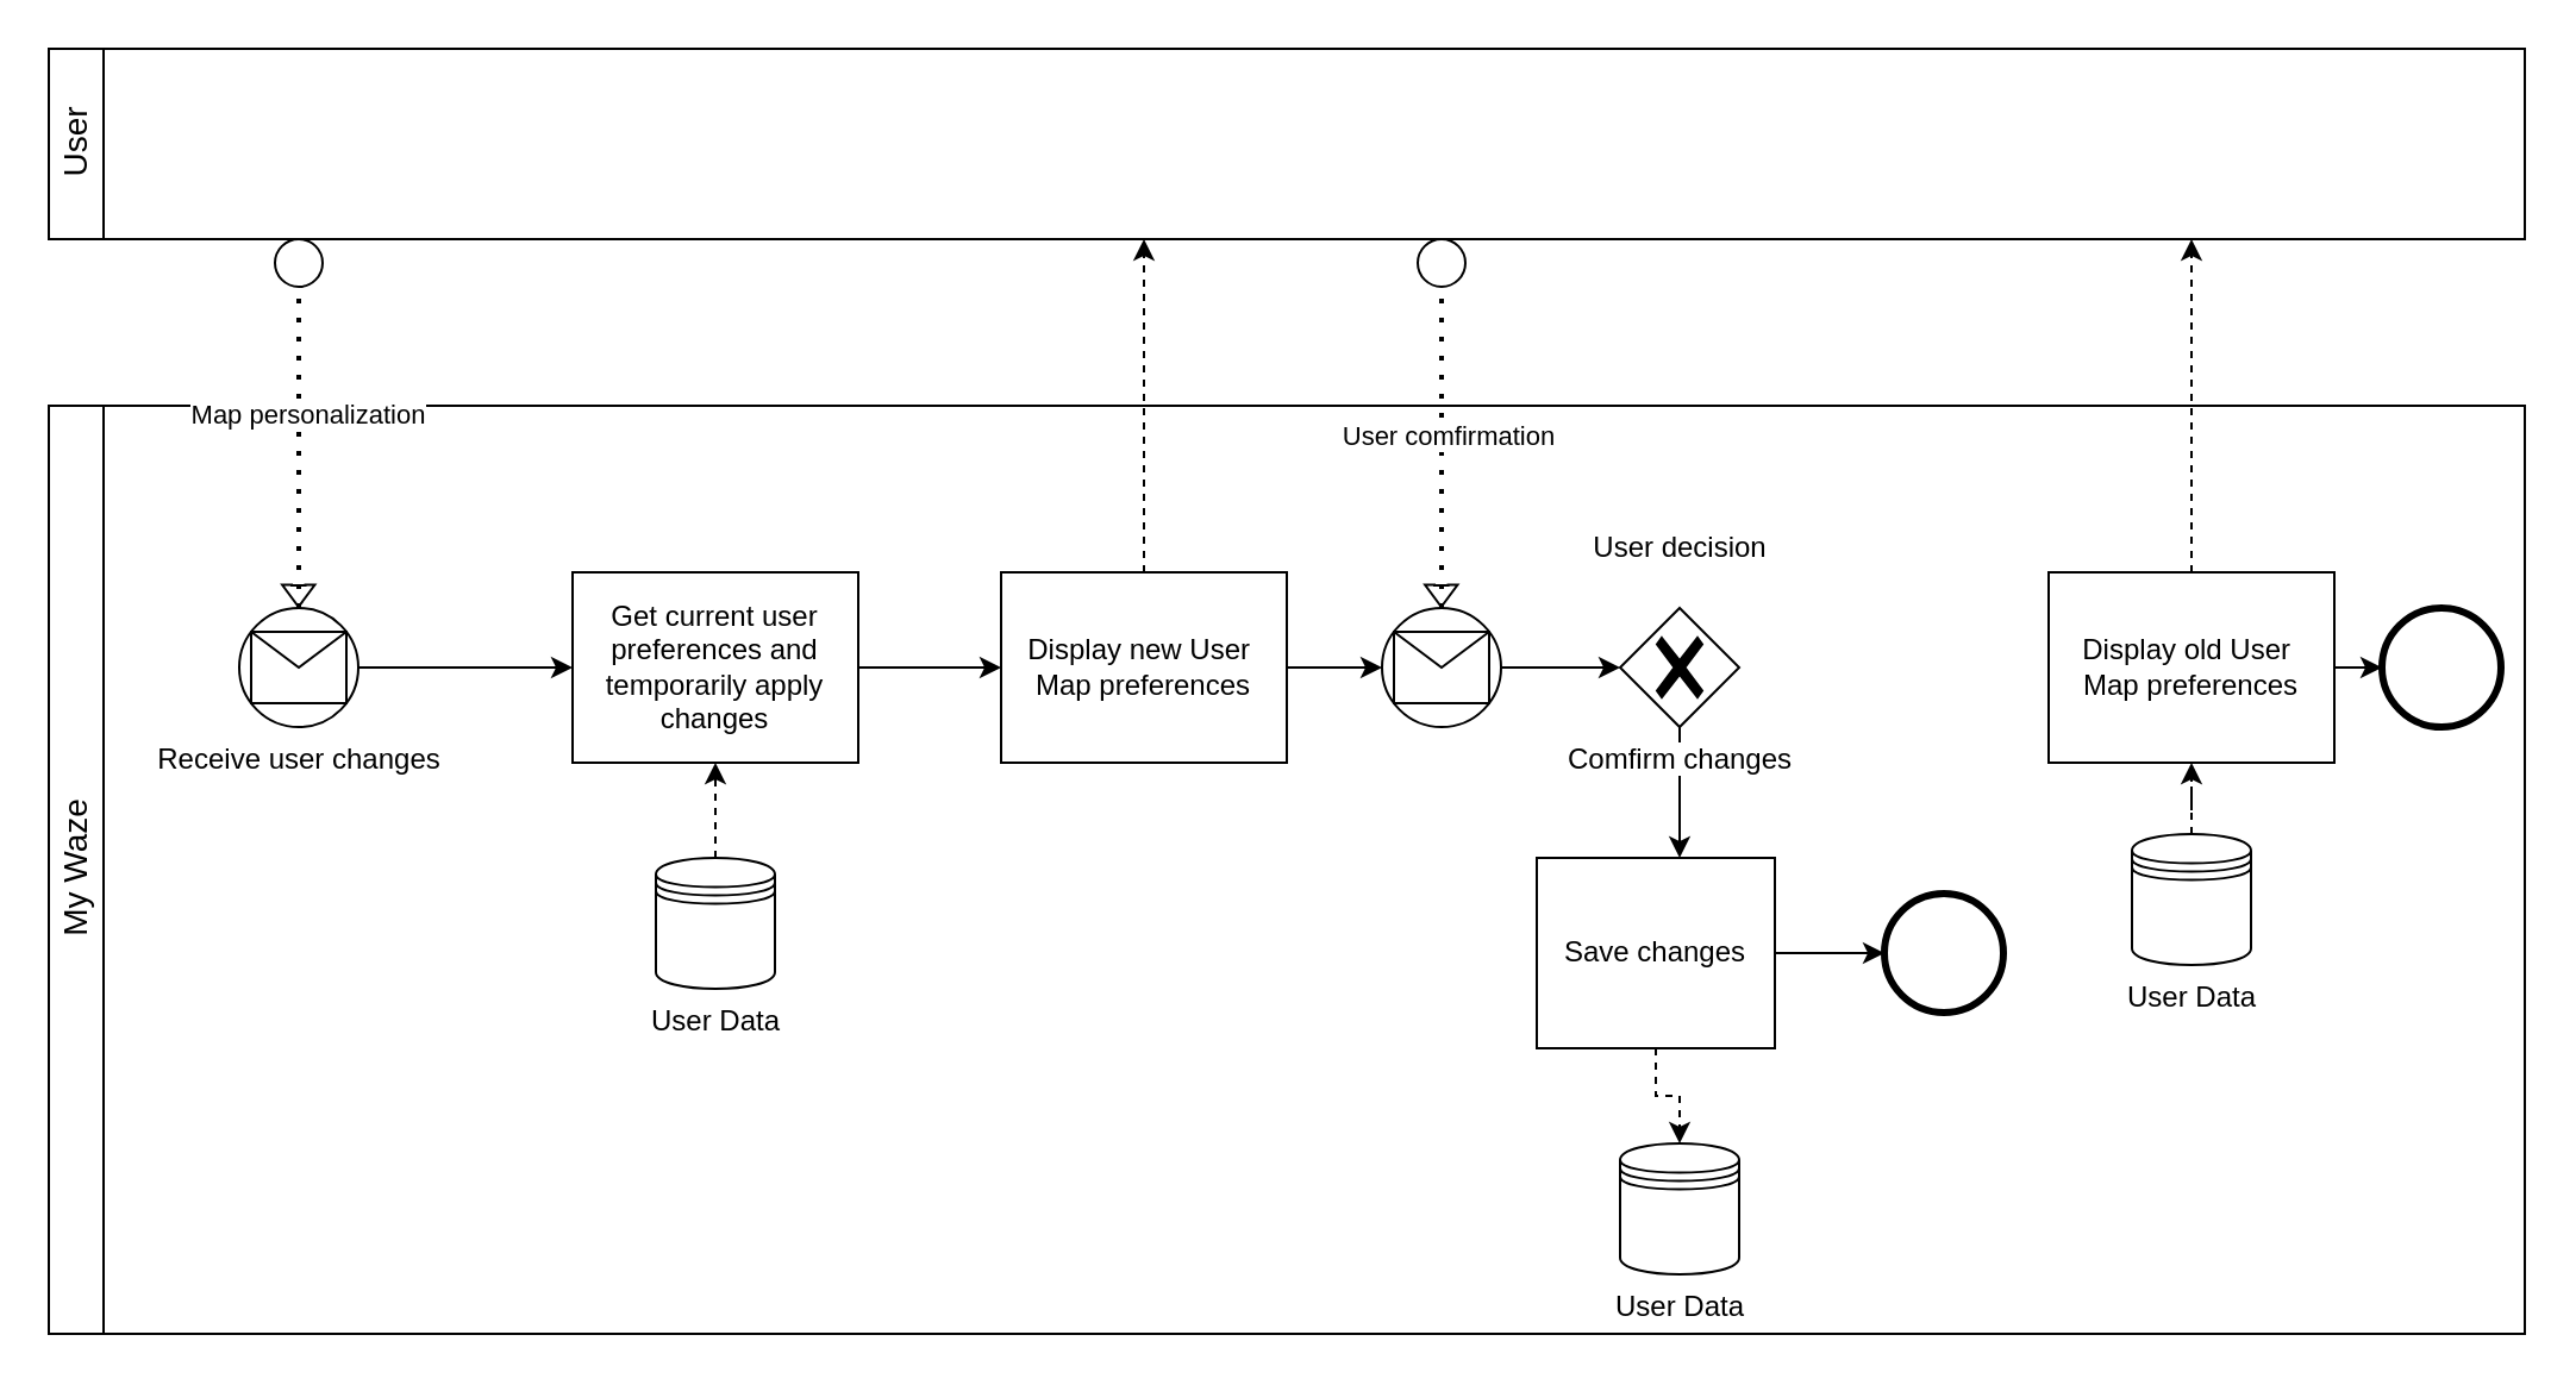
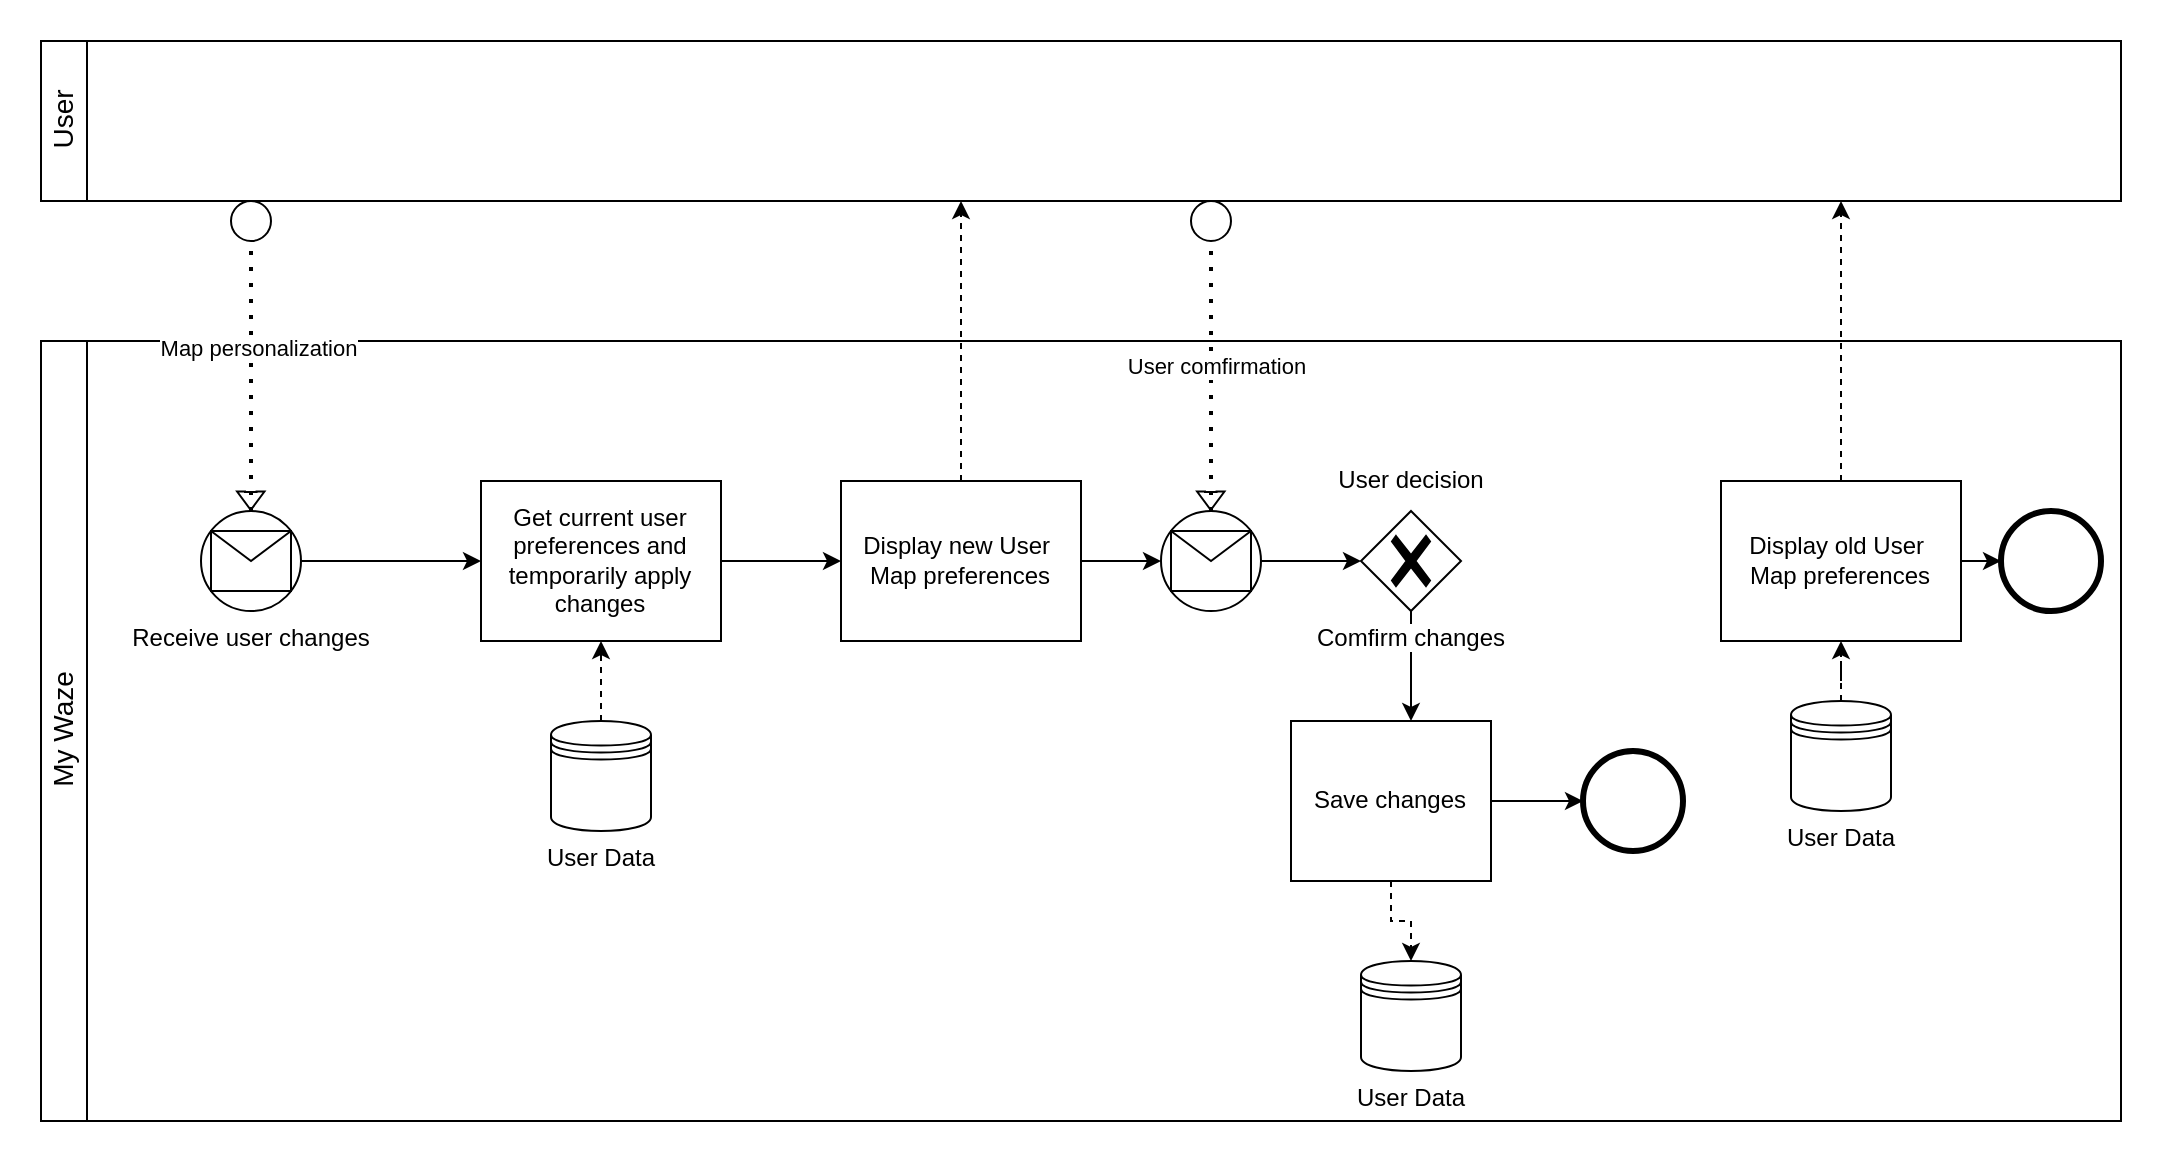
  <mxCell id="0" />
  <mxCell id="1" parent="0" />
  <mxCell id="2" value="&lt;span style=&quot;font-weight: normal;&quot;&gt;&lt;font style=&quot;font-size: 14px;&quot;&gt;User&lt;/font&gt;&lt;/span&gt;" style="swimlane;horizontal=0;whiteSpace=wrap;html=1;startSize=23;" vertex="1" parent="1"><mxGeometry x="20" y="20" width="1040" height="80" as="geometry" /></mxCell>
  <mxCell id="3" value="&lt;font style=&quot;font-size: 14px; font-weight: normal;&quot;&gt;My Waze&lt;/font&gt;" style="swimlane;horizontal=0;whiteSpace=wrap;html=1;startSize=23;" vertex="1" parent="1"><mxGeometry x="20" y="170" width="1040" height="390" as="geometry" /></mxCell>
  <mxCell id="4" value="" style="shape=mxgraph.bpmn.shape;html=1;verticalLabelPosition=bottom;labelBackgroundColor=#ffffff;verticalAlign=top;perimeter=ellipsePerimeter;outline=end;symbol=general;" vertex="1" parent="3"><mxGeometry x="980" y="85" width="50" height="50" as="geometry" /></mxCell>
  <mxCell id="5" value="" style="edgeStyle=orthogonalEdgeStyle;rounded=0;html=1;jettySize=auto;orthogonalLoop=1;exitX=1;exitY=0.5;exitDx=0;exitDy=0;exitPerimeter=0;" edge="1" parent="3" source="6"><mxGeometry relative="1" as="geometry"><mxPoint x="690" y="400" as="sourcePoint" /><mxPoint x="400" y="110" as="targetPoint" /></mxGeometry></mxCell>
  <mxCell id="6" value="Get current user preferences and temporarily apply changes" style="points=[[0.25,0,0],[0.5,0,0],[0.75,0,0],[1,0.25,0],[1,0.5,0],[1,0.75,0],[0.75,1,0],[0.5,1,0],[0.25,1,0],[0,0.75,0],[0,0.5,0],[0,0.25,0]];shape=mxgraph.bpmn.task2;whiteSpace=wrap;rectStyle=rounded;size=10;html=1;container=1;expand=0;collapsible=0;taskMarker=service;" vertex="1" parent="3"><mxGeometry x="220" y="70" width="120" height="80" as="geometry" /></mxCell>
  <mxCell id="7" value="User Data" style="shape=datastore;html=1;labelPosition=center;verticalLabelPosition=bottom;align=center;verticalAlign=top;" vertex="1" parent="3"><mxGeometry x="255" y="190" width="50" height="55" as="geometry" /></mxCell>
  <mxCell id="8" value="Receive user changes" style="shape=mxgraph.bpmn.shape;html=1;verticalLabelPosition=bottom;labelBackgroundColor=#ffffff;verticalAlign=top;perimeter=ellipsePerimeter;outline=standard;symbol=general;" vertex="1" parent="3"><mxGeometry x="80" y="85" width="50" height="50" as="geometry" /></mxCell>
  <mxCell id="9" value="" style="shape=message;whiteSpace=wrap;html=1;" vertex="1" parent="3"><mxGeometry x="85" y="95" width="40" height="30" as="geometry" /></mxCell>
  <mxCell id="10" value="" style="shape=flexArrow;endArrow=classic;html=1;rounded=0;width=5.76;endSize=2.731;endWidth=6.918;" edge="1" parent="3"><mxGeometry width="50" height="50" relative="1" as="geometry"><mxPoint x="104.89" y="75" as="sourcePoint" /><mxPoint x="104.89" y="85" as="targetPoint" /></mxGeometry></mxCell>
  <mxCell id="11" value="" style="endArrow=none;dashed=1;html=1;dashPattern=1 3;strokeWidth=2;rounded=0;exitX=0.5;exitY=0;exitDx=0;exitDy=0;" edge="1" parent="3" source="8" target="13"><mxGeometry width="50" height="50" relative="1" as="geometry"><mxPoint x="320" y="160" as="sourcePoint" /><mxPoint x="135" y="-70" as="targetPoint" /></mxGeometry></mxCell>
  <mxCell id="12" value="Map personalization" style="edgeLabel;html=1;align=center;verticalAlign=middle;resizable=0;points=[];" vertex="1" connectable="0" parent="11"><mxGeometry x="0.212" y="-3" relative="1" as="geometry"><mxPoint as="offset" /></mxGeometry></mxCell>
  <mxCell id="13" value="" style="ellipse;whiteSpace=wrap;html=1;" vertex="1" parent="3"><mxGeometry x="95" y="-70" width="20" height="20" as="geometry" /></mxCell>
  <mxCell id="14" style="edgeStyle=orthogonalEdgeStyle;rounded=0;orthogonalLoop=1;jettySize=auto;html=1;exitX=1;exitY=0.5;exitDx=0;exitDy=0;entryX=0;entryY=0.5;entryDx=0;entryDy=0;entryPerimeter=0;" edge="1" parent="3" source="8" target="6"><mxGeometry relative="1" as="geometry"><mxPoint x="200" y="110" as="targetPoint" /></mxGeometry></mxCell>
  <mxCell id="15" style="edgeStyle=orthogonalEdgeStyle;rounded=0;orthogonalLoop=1;jettySize=auto;html=1;dashed=1;" edge="1" parent="3" source="16"><mxGeometry relative="1" as="geometry"><mxPoint x="460" y="-70" as="targetPoint" /></mxGeometry></mxCell>
  <mxCell id="16" value="Display new User&amp;nbsp;&lt;div&gt;Map preferences&lt;/div&gt;" style="points=[[0.25,0,0],[0.5,0,0],[0.75,0,0],[1,0.25,0],[1,0.5,0],[1,0.75,0],[0.75,1,0],[0.5,1,0],[0.25,1,0],[0,0.75,0],[0,0.5,0],[0,0.25,0]];shape=mxgraph.bpmn.task2;whiteSpace=wrap;rectStyle=rounded;size=10;html=1;container=1;expand=0;collapsible=0;taskMarker=service;" vertex="1" parent="3"><mxGeometry x="400" y="70" width="120" height="80" as="geometry" /></mxCell>
  <mxCell id="17" value="User Data" style="shape=datastore;html=1;labelPosition=center;verticalLabelPosition=bottom;align=center;verticalAlign=top;" vertex="1" parent="3"><mxGeometry x="660" y="310" width="50" height="55" as="geometry" /></mxCell>
  <mxCell id="18" style="edgeStyle=orthogonalEdgeStyle;rounded=0;orthogonalLoop=1;jettySize=auto;html=1;entryX=0.5;entryY=1;entryDx=0;entryDy=0;entryPerimeter=0;dashed=1;" edge="1" parent="3" source="7" target="6"><mxGeometry relative="1" as="geometry" /></mxCell>
  <mxCell id="19" style="edgeStyle=orthogonalEdgeStyle;rounded=0;orthogonalLoop=1;jettySize=auto;html=1;" edge="1" parent="3" source="20"><mxGeometry relative="1" as="geometry"><mxPoint x="685" y="190" as="targetPoint" /></mxGeometry></mxCell>
  <mxCell id="20" value="Comfirm changes" style="points=[[0.25,0.25,0],[0.5,0,0],[0.75,0.25,0],[1,0.5,0],[0.75,0.75,0],[0.5,1,0],[0.25,0.75,0],[0,0.5,0]];shape=mxgraph.bpmn.gateway2;html=1;verticalLabelPosition=bottom;labelBackgroundColor=#ffffff;verticalAlign=top;align=center;perimeter=rhombusPerimeter;outlineConnect=0;outline=none;symbol=none;gwType=exclusive;" vertex="1" parent="3"><mxGeometry x="660" y="85" width="50" height="50" as="geometry" /></mxCell>
  <mxCell id="21" style="edgeStyle=orthogonalEdgeStyle;rounded=0;orthogonalLoop=1;jettySize=auto;html=1;entryX=0;entryY=0.5;entryDx=0;entryDy=0;" edge="1" parent="3" source="23" target="24"><mxGeometry relative="1" as="geometry"><mxPoint x="850" y="230" as="targetPoint" /></mxGeometry></mxCell>
  <mxCell id="22" style="edgeStyle=orthogonalEdgeStyle;rounded=0;orthogonalLoop=1;jettySize=auto;html=1;entryX=0.5;entryY=0;entryDx=0;entryDy=0;dashed=1;" edge="1" parent="3" source="23" target="17"><mxGeometry relative="1" as="geometry" /></mxCell>
  <mxCell id="23" value="Save changes" style="points=[[0.25,0,0],[0.5,0,0],[0.75,0,0],[1,0.25,0],[1,0.5,0],[1,0.75,0],[0.75,1,0],[0.5,1,0],[0.25,1,0],[0,0.75,0],[0,0.5,0],[0,0.25,0]];shape=mxgraph.bpmn.task2;whiteSpace=wrap;rectStyle=rounded;size=10;html=1;container=1;expand=0;collapsible=0;taskMarker=service;" vertex="1" parent="3"><mxGeometry x="625" y="190" width="100" height="80" as="geometry" /></mxCell>
  <mxCell id="24" value="" style="shape=mxgraph.bpmn.shape;html=1;verticalLabelPosition=bottom;labelBackgroundColor=#ffffff;verticalAlign=top;perimeter=ellipsePerimeter;outline=end;symbol=general;" vertex="1" parent="3"><mxGeometry x="771" y="205" width="50" height="50" as="geometry" /></mxCell>
- <mxCell id="25" value="User decision" style="text;html=1;align=center;verticalAlign=middle;resizable=0;points=[];autosize=1;strokeColor=none;fillColor=none;" vertex="1" parent="3"><mxGeometry x="635" y="45" width="100" height="30" as="geometry" /></mxCell>
+ <mxCell id="25" value="User decision" style="text;html=1;align=center;verticalAlign=middle;resizable=0;points=[];autosize=1;strokeColor=none;fillColor=none;" vertex="1" parent="3"><mxGeometry x="635" y="55" width="100" height="30" as="geometry" /></mxCell>
  <mxCell id="26" style="edgeStyle=orthogonalEdgeStyle;rounded=0;orthogonalLoop=1;jettySize=auto;html=1;dashed=1;" edge="1" parent="3" source="28"><mxGeometry relative="1" as="geometry"><mxPoint x="900" y="-70" as="targetPoint" /></mxGeometry></mxCell>
  <mxCell id="27" style="edgeStyle=orthogonalEdgeStyle;rounded=0;orthogonalLoop=1;jettySize=auto;html=1;entryX=0;entryY=0.5;entryDx=0;entryDy=0;" edge="1" parent="3" source="28" target="4"><mxGeometry relative="1" as="geometry" /></mxCell>
  <mxCell id="28" value="Display old User&amp;nbsp;&lt;div&gt;Map preferences&lt;/div&gt;" style="points=[[0.25,0,0],[0.5,0,0],[0.75,0,0],[1,0.25,0],[1,0.5,0],[1,0.75,0],[0.75,1,0],[0.5,1,0],[0.25,1,0],[0,0.75,0],[0,0.5,0],[0,0.25,0]];shape=mxgraph.bpmn.task2;whiteSpace=wrap;rectStyle=rounded;size=10;html=1;container=1;expand=0;collapsible=0;taskMarker=service;" vertex="1" parent="3"><mxGeometry x="840" y="70" width="120" height="80" as="geometry" /></mxCell>
  <mxCell id="29" value="User Data" style="shape=datastore;html=1;labelPosition=center;verticalLabelPosition=bottom;align=center;verticalAlign=top;" vertex="1" parent="3"><mxGeometry x="875" y="180" width="50" height="55" as="geometry" /></mxCell>
  <mxCell id="30" style="edgeStyle=orthogonalEdgeStyle;rounded=0;orthogonalLoop=1;jettySize=auto;html=1;entryX=0.5;entryY=1;entryDx=0;entryDy=0;entryPerimeter=0;dashed=1;" edge="1" parent="3" source="29" target="28"><mxGeometry relative="1" as="geometry" /></mxCell>
  <mxCell id="31" style="edgeStyle=orthogonalEdgeStyle;rounded=0;orthogonalLoop=1;jettySize=auto;html=1;entryX=0;entryY=0.5;entryDx=0;entryDy=0;entryPerimeter=0;" edge="1" parent="1" source="32" target="20"><mxGeometry relative="1" as="geometry"><mxPoint x="660" y="280" as="targetPoint" /></mxGeometry></mxCell>
  <mxCell id="32" value="" style="shape=mxgraph.bpmn.shape;html=1;verticalLabelPosition=bottom;labelBackgroundColor=#ffffff;verticalAlign=top;perimeter=ellipsePerimeter;outline=standard;symbol=general;" vertex="1" parent="1"><mxGeometry x="580" y="255" width="50" height="50" as="geometry" /></mxCell>
  <mxCell id="33" value="" style="shape=message;whiteSpace=wrap;html=1;" vertex="1" parent="1"><mxGeometry x="585" y="265" width="40" height="30" as="geometry" /></mxCell>
  <mxCell id="34" value="" style="shape=flexArrow;endArrow=classic;html=1;rounded=0;width=5.76;endSize=2.731;endWidth=6.918;" edge="1" parent="1"><mxGeometry width="50" height="50" relative="1" as="geometry"><mxPoint x="604.89" y="245" as="sourcePoint" /><mxPoint x="604.89" y="255" as="targetPoint" /></mxGeometry></mxCell>
  <mxCell id="35" value="" style="endArrow=none;dashed=1;html=1;dashPattern=1 3;strokeWidth=2;rounded=0;exitX=0.5;exitY=0;exitDx=0;exitDy=0;" edge="1" parent="1"><mxGeometry width="50" height="50" relative="1" as="geometry"><mxPoint x="605" y="255" as="sourcePoint" /><mxPoint x="605" y="120" as="targetPoint" /></mxGeometry></mxCell>
  <mxCell id="36" value="User comfirmation" style="edgeLabel;html=1;align=center;verticalAlign=middle;resizable=0;points=[];" vertex="1" connectable="0" parent="35"><mxGeometry x="0.082" y="-2" relative="1" as="geometry"><mxPoint as="offset" /></mxGeometry></mxCell>
  <mxCell id="37" value="" style="ellipse;whiteSpace=wrap;html=1;" vertex="1" parent="1"><mxGeometry x="595" y="100" width="20" height="20" as="geometry" /></mxCell>
  <mxCell id="38" style="edgeStyle=orthogonalEdgeStyle;rounded=0;orthogonalLoop=1;jettySize=auto;html=1;entryX=0;entryY=0.5;entryDx=0;entryDy=0;" edge="1" parent="1" source="16" target="32"><mxGeometry relative="1" as="geometry" /></mxCell>
